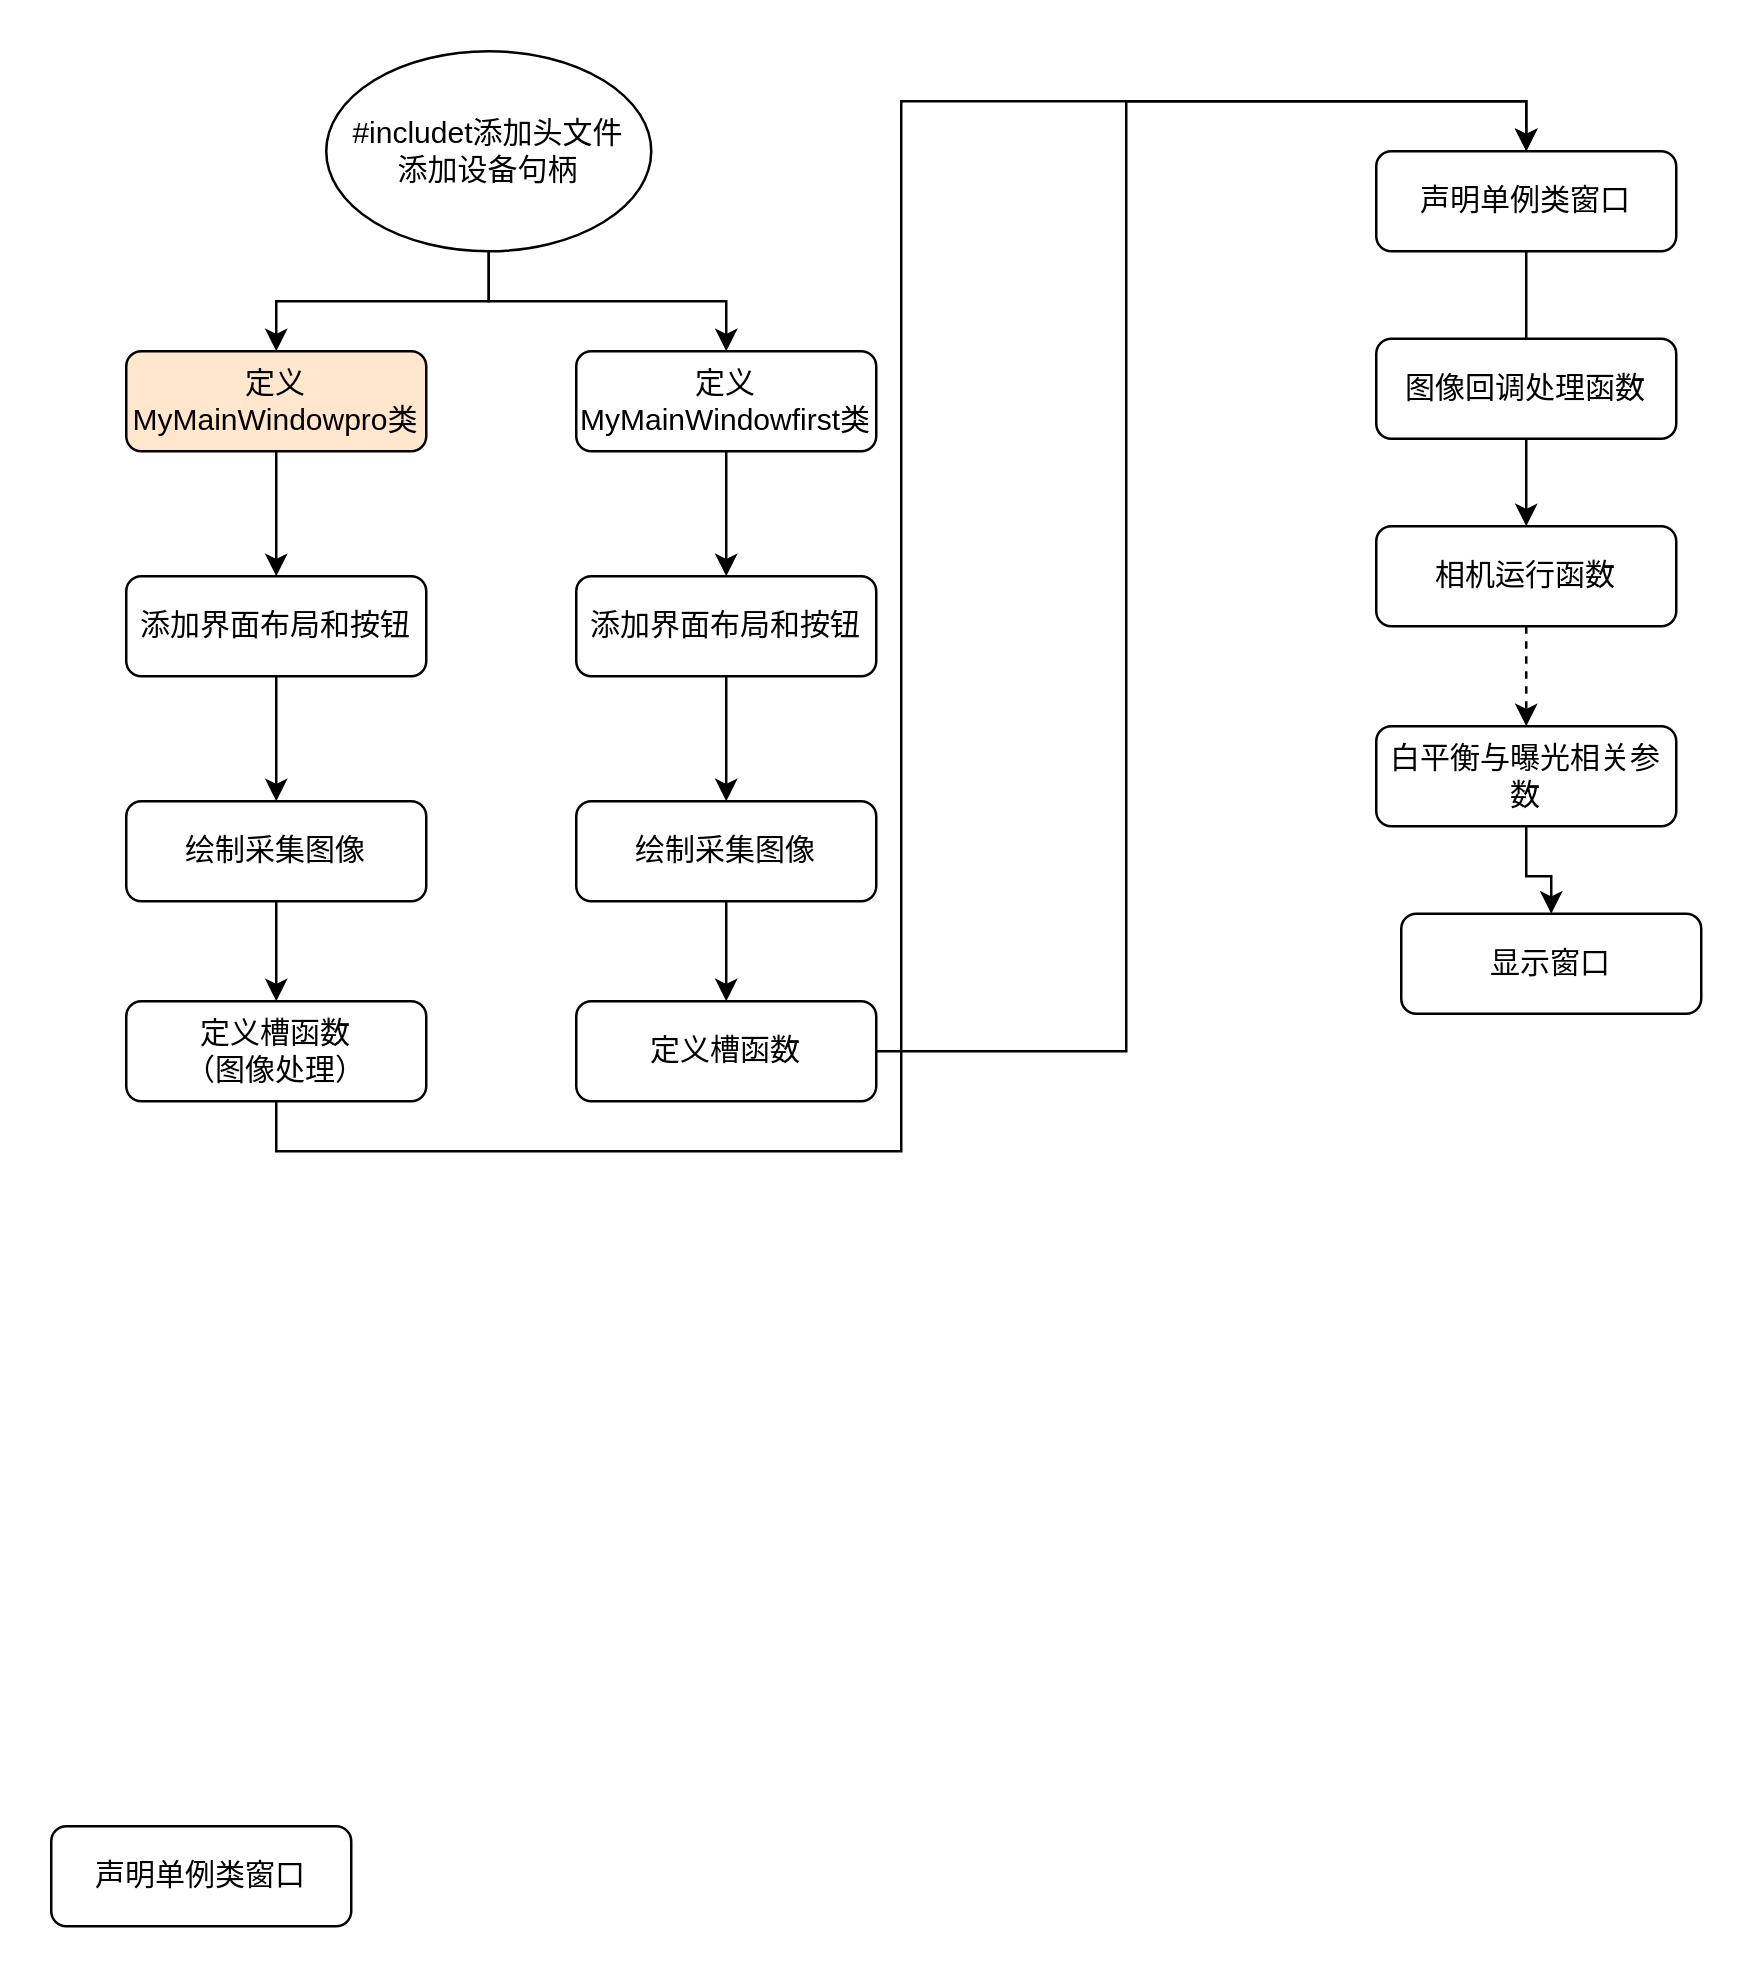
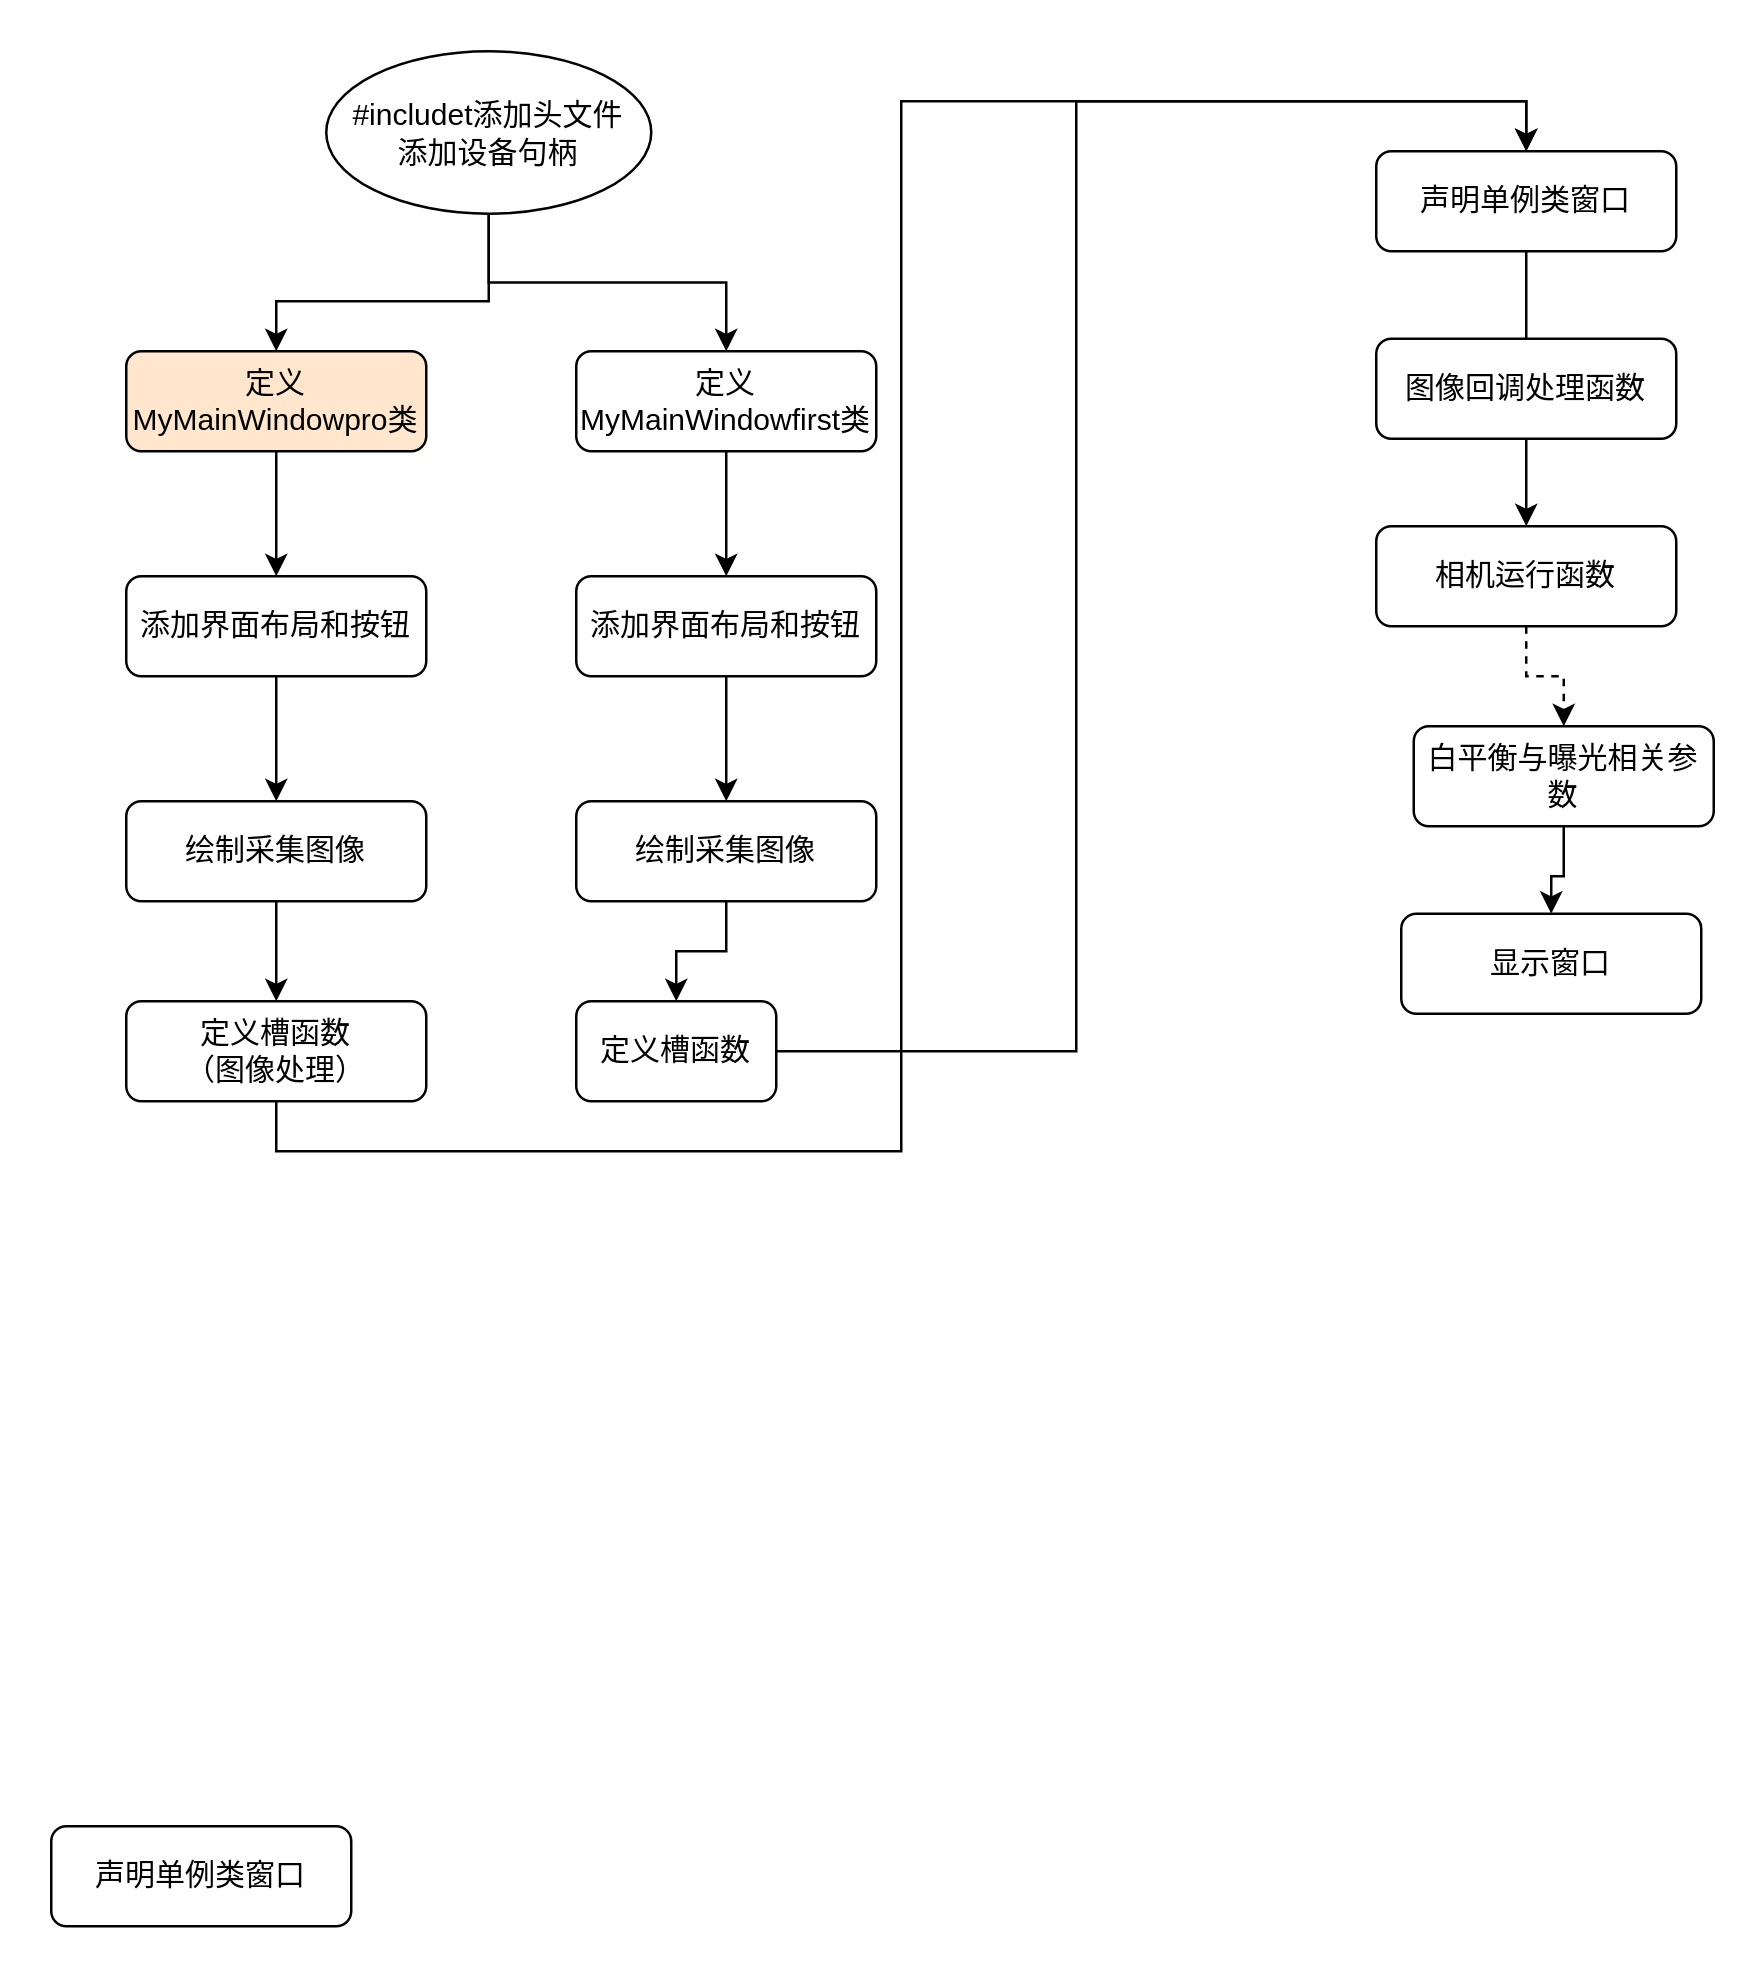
  <mxCell id="0" />
  <mxCell id="1" parent="0" />
  <mxCell id="2" value="" style="edgeStyle=orthogonalEdgeStyle;rounded=0;orthogonalLoop=1;jettySize=auto;html=1;" parent="1" source="4" edge="1"><mxGeometry relative="1" as="geometry"><mxPoint x="110" y="140" as="targetPoint" /><Array as="points"><mxPoint x="195" y="120" /><mxPoint x="110" y="120" /></Array></mxGeometry></mxCell>
  <mxCell id="3" style="edgeStyle=orthogonalEdgeStyle;rounded=0;orthogonalLoop=1;jettySize=auto;html=1;" parent="1" source="4" target="14" edge="1"><mxGeometry relative="1" as="geometry" /></mxCell>
- <mxCell id="4" value="#includet添加头文件&lt;br&gt;添加设备句柄" style="ellipse;whiteSpace=wrap;html=1;" parent="1" vertex="1"><mxGeometry x="130" y="20" width="130" height="80" as="geometry" /></mxCell>
+ <mxCell id="4" value="#includet添加头文件&lt;br&gt;添加设备句柄" style="ellipse;whiteSpace=wrap;html=1;" parent="1" vertex="1"><mxGeometry x="130" y="20" width="130" height="65" as="geometry" /></mxCell>
  <mxCell id="5" style="edgeStyle=orthogonalEdgeStyle;rounded=0;orthogonalLoop=1;jettySize=auto;html=1;exitX=0.5;exitY=1;exitDx=0;exitDy=0;entryX=0.5;entryY=0;entryDx=0;entryDy=0;" parent="1" source="6" target="10" edge="1"><mxGeometry relative="1" as="geometry" /></mxCell>
  <mxCell id="6" value="定义MyMainWindowpro类" style="rounded=1;whiteSpace=wrap;html=1;fontSize=12;glass=0;strokeWidth=1;shadow=0;fillColor=#ffe6cc;" parent="1" vertex="1"><mxGeometry x="50" y="140" width="120" height="40" as="geometry" /></mxCell>
  <mxCell id="7" style="edgeStyle=orthogonalEdgeStyle;rounded=0;orthogonalLoop=1;jettySize=auto;html=1;exitX=0.5;exitY=1;exitDx=0;exitDy=0;entryX=0.5;entryY=0;entryDx=0;entryDy=0;" parent="1" source="8" target="22" edge="1"><mxGeometry relative="1" as="geometry" /></mxCell>
  <mxCell id="8" value="定义槽函数&lt;br&gt;（图像处理）" style="rounded=1;whiteSpace=wrap;html=1;fontSize=12;glass=0;strokeWidth=1;shadow=0;" parent="1" vertex="1"><mxGeometry x="50" y="400" width="120" height="40" as="geometry" /></mxCell>
  <mxCell id="9" style="edgeStyle=orthogonalEdgeStyle;rounded=0;orthogonalLoop=1;jettySize=auto;html=1;exitX=0.5;exitY=1;exitDx=0;exitDy=0;entryX=0.5;entryY=0;entryDx=0;entryDy=0;" parent="1" source="10" target="12" edge="1"><mxGeometry relative="1" as="geometry" /></mxCell>
  <mxCell id="10" value="添加界面布局和按钮" style="rounded=1;whiteSpace=wrap;html=1;fontSize=12;glass=0;strokeWidth=1;shadow=0;" parent="1" vertex="1"><mxGeometry x="50" y="230" width="120" height="40" as="geometry" /></mxCell>
  <mxCell id="11" value="" style="edgeStyle=orthogonalEdgeStyle;rounded=0;orthogonalLoop=1;jettySize=auto;html=1;" parent="1" source="12" target="8" edge="1"><mxGeometry relative="1" as="geometry" /></mxCell>
  <mxCell id="12" value="绘制采集图像" style="rounded=1;whiteSpace=wrap;html=1;fontSize=12;glass=0;strokeWidth=1;shadow=0;" parent="1" vertex="1"><mxGeometry x="50" y="320" width="120" height="40" as="geometry" /></mxCell>
  <mxCell id="13" style="edgeStyle=orthogonalEdgeStyle;rounded=0;orthogonalLoop=1;jettySize=auto;html=1;exitX=0.5;exitY=1;exitDx=0;exitDy=0;entryX=0.5;entryY=0;entryDx=0;entryDy=0;" parent="1" source="14" target="18" edge="1"><mxGeometry relative="1" as="geometry" /></mxCell>
  <mxCell id="14" value="定义MyMainWindowfirst类" style="rounded=1;whiteSpace=wrap;html=1;fontSize=12;glass=0;strokeWidth=1;shadow=0;" parent="1" vertex="1"><mxGeometry x="230" y="140" width="120" height="40" as="geometry" /></mxCell>
  <mxCell id="15" style="edgeStyle=orthogonalEdgeStyle;rounded=0;orthogonalLoop=1;jettySize=auto;html=1;entryX=0.5;entryY=0;entryDx=0;entryDy=0;" parent="1" source="16" target="22" edge="1"><mxGeometry relative="1" as="geometry" /></mxCell>
- <mxCell id="16" value="定义槽函数" style="rounded=1;whiteSpace=wrap;html=1;fontSize=12;glass=0;strokeWidth=1;shadow=0;" parent="1" vertex="1"><mxGeometry x="230" y="400" width="120" height="40" as="geometry" /></mxCell>
+ <mxCell id="16" value="定义槽函数" style="rounded=1;whiteSpace=wrap;html=1;fontSize=12;glass=0;strokeWidth=1;shadow=0;" parent="1" vertex="1"><mxGeometry x="230" y="400" width="80" height="40" as="geometry" /></mxCell>
  <mxCell id="17" style="edgeStyle=orthogonalEdgeStyle;rounded=0;orthogonalLoop=1;jettySize=auto;html=1;exitX=0.5;exitY=1;exitDx=0;exitDy=0;entryX=0.5;entryY=0;entryDx=0;entryDy=0;" parent="1" source="18" target="20" edge="1"><mxGeometry relative="1" as="geometry" /></mxCell>
  <mxCell id="18" value="添加界面布局和按钮" style="rounded=1;whiteSpace=wrap;html=1;fontSize=12;glass=0;strokeWidth=1;shadow=0;" parent="1" vertex="1"><mxGeometry x="230" y="230" width="120" height="40" as="geometry" /></mxCell>
  <mxCell id="19" value="" style="edgeStyle=orthogonalEdgeStyle;rounded=0;orthogonalLoop=1;jettySize=auto;html=1;" parent="1" source="20" target="16" edge="1"><mxGeometry relative="1" as="geometry" /></mxCell>
  <mxCell id="20" value="绘制采集图像" style="rounded=1;whiteSpace=wrap;html=1;fontSize=12;glass=0;strokeWidth=1;shadow=0;" parent="1" vertex="1"><mxGeometry x="230" y="320" width="120" height="40" as="geometry" /></mxCell>
  <mxCell id="21" value="" style="edgeStyle=orthogonalEdgeStyle;rounded=0;orthogonalLoop=1;jettySize=auto;html=1;" parent="1" source="22" target="25" edge="1"><mxGeometry relative="1" as="geometry" /></mxCell>
  <mxCell id="22" value="声明单例类窗口" style="rounded=1;whiteSpace=wrap;html=1;fontSize=12;glass=0;strokeWidth=1;shadow=0;" parent="1" vertex="1"><mxGeometry x="550" y="60" width="120" height="40" as="geometry" /></mxCell>
  <mxCell id="23" value="图像回调处理函数" style="rounded=1;whiteSpace=wrap;html=1;fontSize=12;glass=0;strokeWidth=1;shadow=0;" parent="1" vertex="1"><mxGeometry x="550" y="135" width="120" height="40" as="geometry" /></mxCell>
  <mxCell id="24" value="" style="edgeStyle=orthogonalEdgeStyle;rounded=0;orthogonalLoop=1;jettySize=auto;html=1;dashed=1;" parent="1" source="25" target="27" edge="1"><mxGeometry relative="1" as="geometry" /></mxCell>
  <mxCell id="25" value="相机运行函数" style="rounded=1;whiteSpace=wrap;html=1;fontSize=12;glass=0;strokeWidth=1;shadow=0;" parent="1" vertex="1"><mxGeometry x="550" y="210" width="120" height="40" as="geometry" /></mxCell>
  <mxCell id="26" value="" style="edgeStyle=orthogonalEdgeStyle;rounded=0;orthogonalLoop=1;jettySize=auto;html=1;" parent="1" source="27" target="28" edge="1"><mxGeometry relative="1" as="geometry" /></mxCell>
- <mxCell id="27" value="白平衡与曝光相关参数" style="rounded=1;whiteSpace=wrap;html=1;fontSize=12;glass=0;strokeWidth=1;shadow=0;" parent="1" vertex="1"><mxGeometry x="550" y="290" width="120" height="40" as="geometry" /></mxCell>
+ <mxCell id="27" value="白平衡与曝光相关参数" style="rounded=1;whiteSpace=wrap;html=1;fontSize=12;glass=0;strokeWidth=1;shadow=0;" parent="1" vertex="1"><mxGeometry x="565" y="290" width="120" height="40" as="geometry" /></mxCell>
  <mxCell id="28" value="显示窗口" style="rounded=1;whiteSpace=wrap;html=1;fontSize=12;glass=0;strokeWidth=1;shadow=0;" parent="1" vertex="1"><mxGeometry x="560" y="365" width="120" height="40" as="geometry" /></mxCell>
  <mxCell id="29" value="声明单例类窗口" style="rounded=1;whiteSpace=wrap;html=1;fontSize=12;glass=0;strokeWidth=1;shadow=0;" parent="1" vertex="1"><mxGeometry y="730" width="120" height="40" as="geometry" x="20" /></mxCell>
